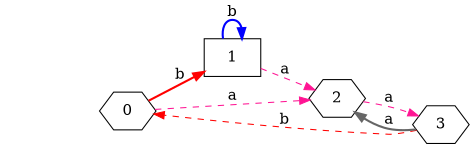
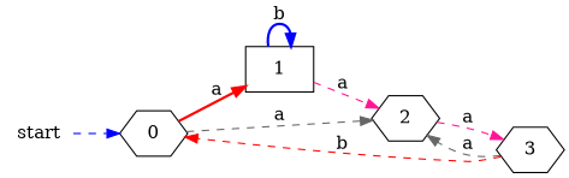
  digraph {
    rankdir=LR
    node [shape=hexagon]
    edge [color=blue style=dashed]
+   start [shape=none]
    0
    1 [shape=box]
    2
    3
-   0 -> 1 [color=red label=b style=bold]
-   0 -> 2 [color=deeppink label=a]
+   start -> 0
+   0 -> 1 [color=red label=a style=bold]
+   0 -> 2 [color=gray40 label=a]
    1 -> 1 [label=b style=bold]
    1 -> 2 [color=deeppink label=a]
    2 -> 3 [color=deeppink label=a]
    3 -> 0 [color=red label=b]
-   3 -> 2 [color=gray40 label=a style=bold]
+   3 -> 2 [color=gray40 label=a]
  }
